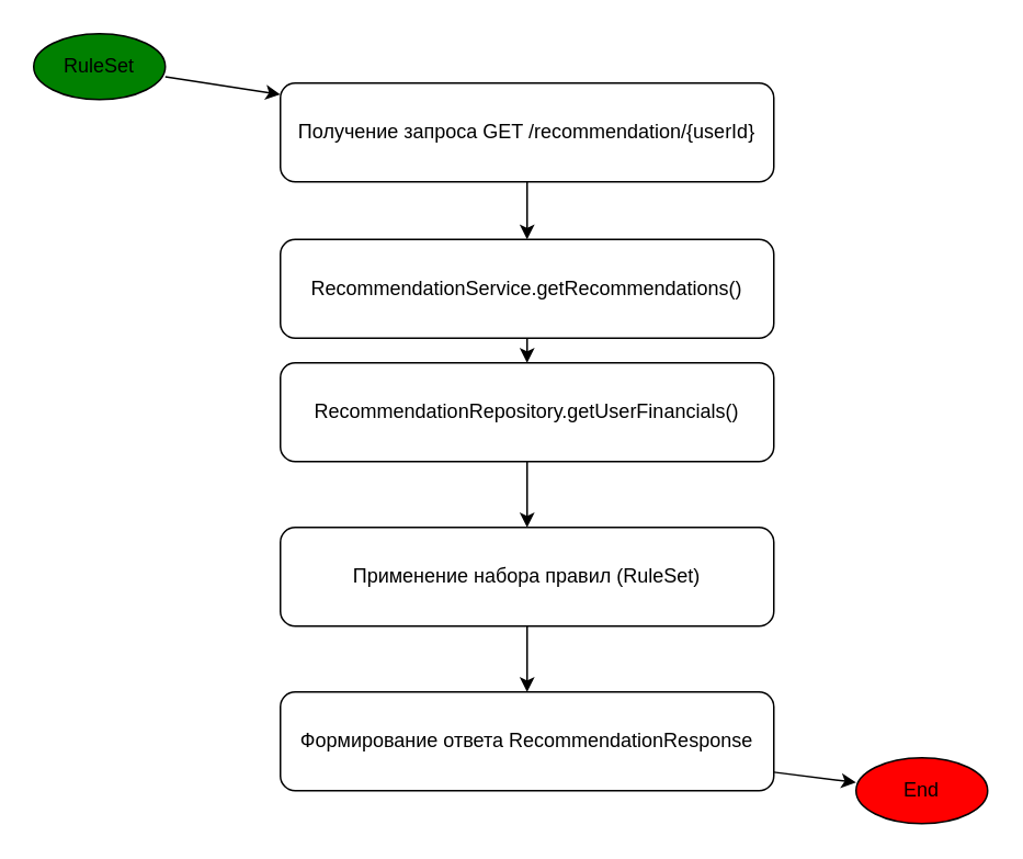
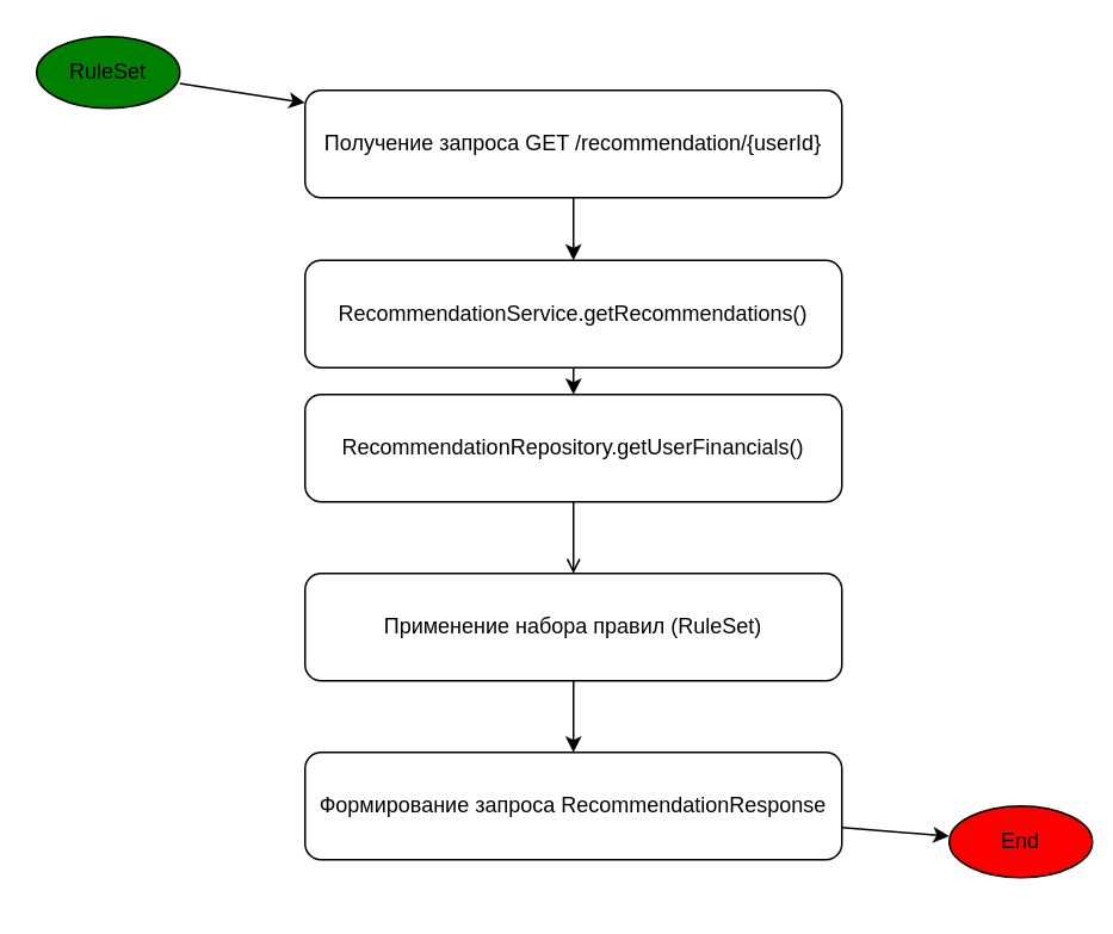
  <mxCell id="0" />
  <mxCell id="1" parent="0" />
  <mxCell id="2" value="RuleSet" style="shape=ellipse;fillColor=green;whiteSpace=wrap;html=1;" vertex="1" parent="1"><mxGeometry x="20" y="20" width="80" height="40" as="geometry" /></mxCell>
  <mxCell id="3" value="Получение запроса GET /recommendation/{userId}" style="shape=rectangle;rounded=1;whiteSpace=wrap;html=1;" vertex="1" parent="1"><mxGeometry x="170" y="50" width="300" height="60" as="geometry" /></mxCell>
  <mxCell id="4" value="RecommendationService.getRecommendations()" style="shape=rectangle;rounded=1;whiteSpace=wrap;html=1;" vertex="1" parent="1"><mxGeometry x="170" y="145" width="300" height="60" as="geometry" /></mxCell>
  <mxCell id="5" value="RecommendationRepository.getUserFinancials()" style="shape=rectangle;rounded=1;whiteSpace=wrap;html=1;" vertex="1" parent="1"><mxGeometry x="170" y="220" width="300" height="60" as="geometry" /></mxCell>
  <mxCell id="6" value="Применение набора правил (RuleSet)" style="shape=rectangle;rounded=1;whiteSpace=wrap;html=1;" vertex="1" parent="1"><mxGeometry x="170" y="320" width="300" height="60" as="geometry" /></mxCell>
- <mxCell id="7" value="Формирование ответа RecommendationResponse" style="shape=rectangle;rounded=1;whiteSpace=wrap;html=1;" vertex="1" parent="1"><mxGeometry x="170" y="420" width="300" height="60" as="geometry" /></mxCell>
- <mxCell id="8" value="End" style="shape=ellipse;fillColor=red;whiteSpace=wrap;html=1;" vertex="1" parent="1"><mxGeometry x="520" y="460" width="80" height="40" as="geometry" /></mxCell>
+ <mxCell id="7" value="Формирование запроса RecommendationResponse" style="shape=rectangle;rounded=1;whiteSpace=wrap;html=1;" vertex="1" parent="1"><mxGeometry x="170" y="420" width="300" height="60" as="geometry" /></mxCell>
+ <mxCell id="8" value="End" style="shape=ellipse;fillColor=red;whiteSpace=wrap;html=1;" vertex="1" parent="1"><mxGeometry x="530" y="450" width="80" height="40" as="geometry" /></mxCell>
  <mxCell id="9" edge="1" parent="1" source="2" target="3"><mxGeometry relative="1" as="geometry" /></mxCell>
  <mxCell id="10" edge="1" parent="1" source="3" target="4"><mxGeometry relative="1" as="geometry" /></mxCell>
  <mxCell id="11" edge="1" parent="1" source="4" target="5"><mxGeometry relative="1" as="geometry" /></mxCell>
- <mxCell id="12" edge="1" parent="1" source="5" target="6"><mxGeometry relative="1" as="geometry" /></mxCell>
+ <mxCell id="12" edge="1" parent="1" source="5" target="6" style="endArrow=open;"><mxGeometry relative="1" as="geometry" /></mxCell>
  <mxCell id="13" edge="1" parent="1" source="6" target="7"><mxGeometry relative="1" as="geometry" /></mxCell>
  <mxCell id="14" edge="1" parent="1" source="7" target="8"><mxGeometry relative="1" as="geometry" /></mxCell>
